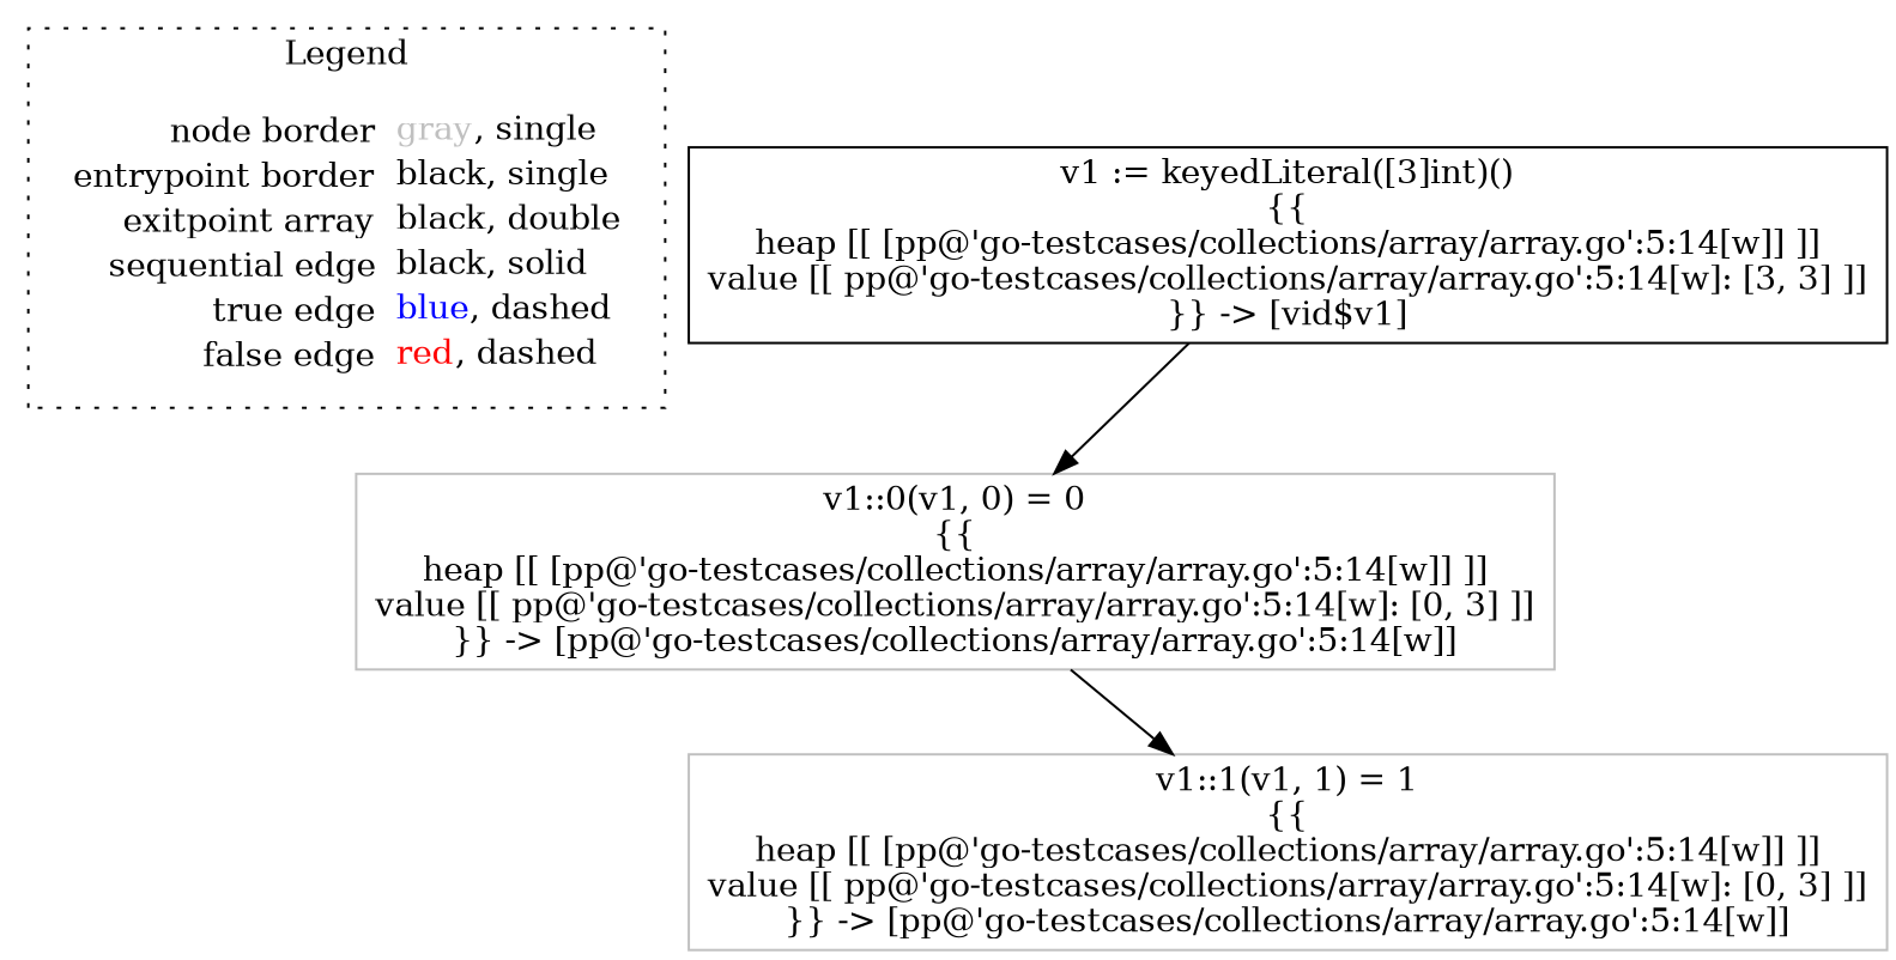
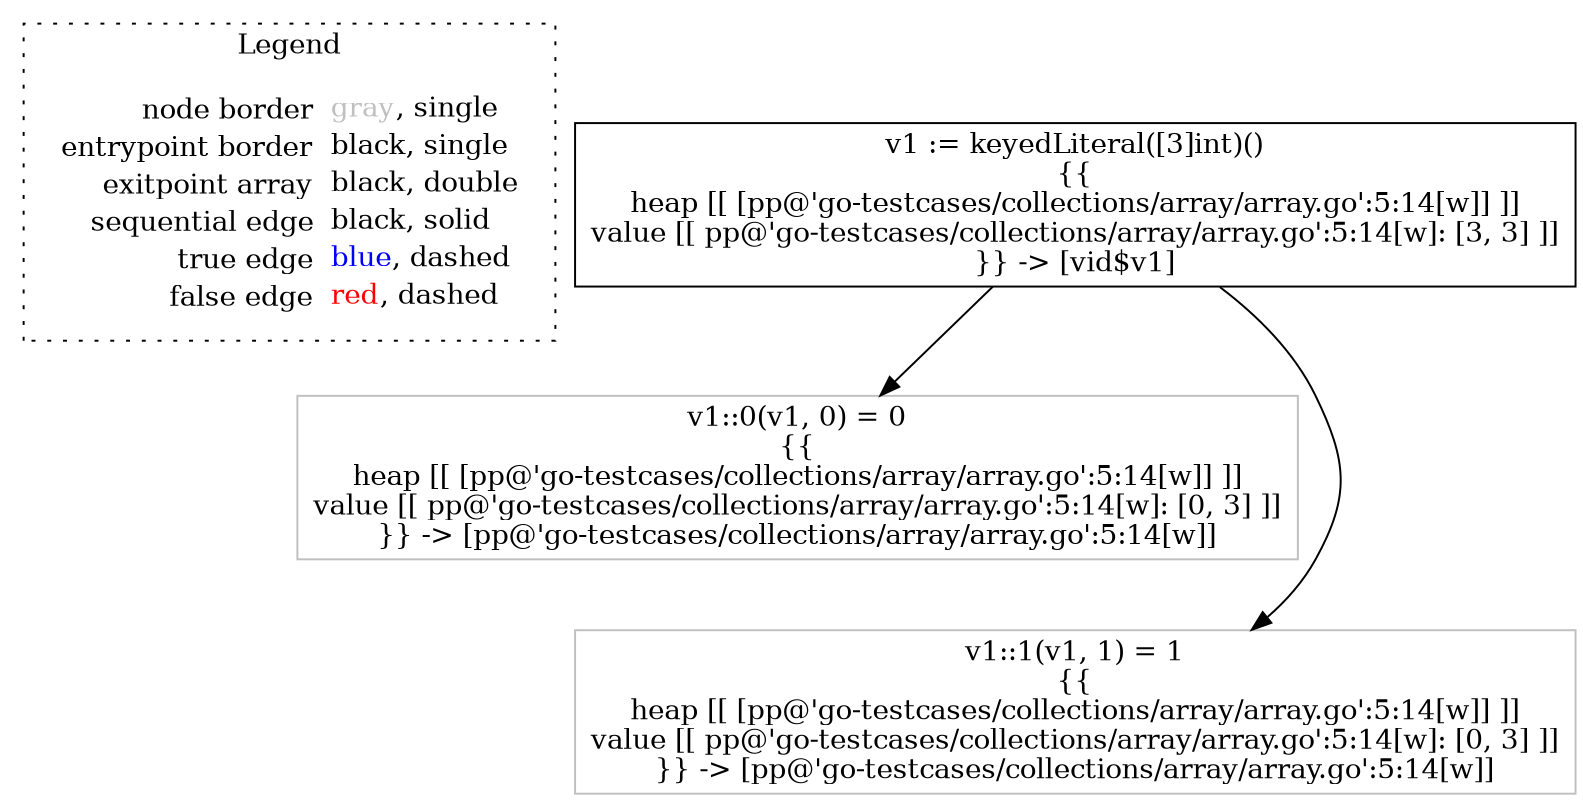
  digraph {
    node [shape=rect color=gray]
    edge [color=black]
    n1 [label=<<table border="0" cellpadding="2" cellspacing="0" cellborder="0"><tr><td align="right">node border&nbsp;</td><td align="left"><font color="gray">gray</font>, single</td></tr><tr><td align="right">entrypoint border&nbsp;</td><td align="left"><font color="black">black</font>, single</td></tr><tr><td align="right">exitpoint array&nbsp;</td><td align="left"><font color="black">black</font>, double</td></tr><tr><td align="right">sequential edge&nbsp;</td><td align="left"><font color="black">black</font>, solid</td></tr><tr><td align="right">true edge&nbsp;</td><td align="left"><font color="blue">blue</font>, dashed</td></tr><tr><td align="right">false edge&nbsp;</td><td align="left"><font color="red">red</font>, dashed</td></tr></table>> shape=plaintext color=""]
    n2 [color=black label=<v1 := keyedLiteral([3]int)()<BR/>{{<BR/>heap [[ [pp@'go-testcases/collections/array/array.go':5:14[w]] ]]<BR/>value [[ pp@'go-testcases/collections/array/array.go':5:14[w]: [3, 3] ]]<BR/>}} -&gt; [vid$v1]>]
    n3 [label=<v1::0(v1, 0) = 0<BR/>{{<BR/>heap [[ [pp@'go-testcases/collections/array/array.go':5:14[w]] ]]<BR/>value [[ pp@'go-testcases/collections/array/array.go':5:14[w]: [0, 3] ]]<BR/>}} -&gt; [pp@'go-testcases/collections/array/array.go':5:14[w]]>]
    n4 [label=<v1::1(v1, 1) = 1<BR/>{{<BR/>heap [[ [pp@'go-testcases/collections/array/array.go':5:14[w]] ]]<BR/>value [[ pp@'go-testcases/collections/array/array.go':5:14[w]: [0, 3] ]]<BR/>}} -&gt; [pp@'go-testcases/collections/array/array.go':5:14[w]]>]
    subgraph cluster_1 {
      label=Legend
      style=dotted
      n1
    }
    n2 -> n3
-   n3 -> n4
+   n2 -> n4
  }
